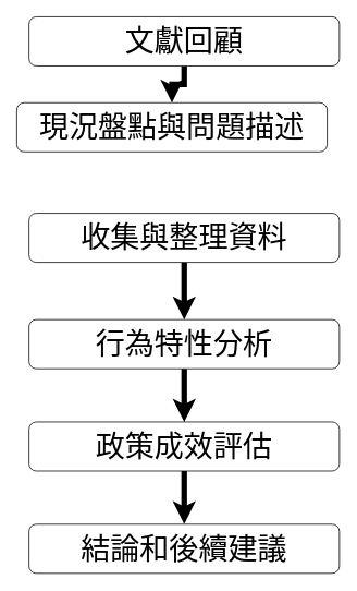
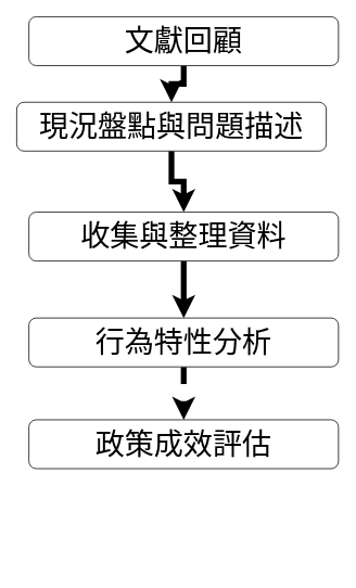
  <mxCell id="0" />
  <mxCell id="1" parent="0" />
+ <mxCell id="2" style="edgeStyle=orthogonalEdgeStyle;rounded=0;orthogonalLoop=1;jettySize=auto;html=1;entryX=0.5;entryY=0;entryDx=0;entryDy=0;strokeWidth=7;" edge="1" parent="1" source="3" target="5"><mxGeometry relative="1" as="geometry" /></mxCell>
  <mxCell id="3" value="&lt;font style=&quot;font-size: 36px;&quot;&gt;現況盤點與問題描述&lt;/font&gt;" style="rounded=1;whiteSpace=wrap;html=1;" vertex="1" parent="1"><mxGeometry x="20" y="125" width="380" height="60" as="geometry" /></mxCell>
  <mxCell id="4" style="edgeStyle=orthogonalEdgeStyle;rounded=0;orthogonalLoop=1;jettySize=auto;html=1;strokeWidth=7;" edge="1" parent="1" source="5" target="7"><mxGeometry relative="1" as="geometry" /></mxCell>
  <mxCell id="5" value="&lt;font style=&quot;font-size: 36px;&quot;&gt;收集與整理資料&lt;/font&gt;" style="rounded=1;whiteSpace=wrap;html=1;" vertex="1" parent="1"><mxGeometry x="35" y="260" width="380" height="60" as="geometry" /></mxCell>
- <mxCell id="6" style="edgeStyle=orthogonalEdgeStyle;rounded=0;orthogonalLoop=1;jettySize=auto;html=1;entryX=0.5;entryY=0;entryDx=0;entryDy=0;strokeWidth=7;" edge="1" parent="1" source="7" target="9"><mxGeometry relative="1" as="geometry" /></mxCell>
+ <mxCell id="6" style="edgeStyle=orthogonalEdgeStyle;rounded=0;orthogonalLoop=1;jettySize=auto;html=1;entryX=0.5;entryY=0;entryDx=0;entryDy=0;strokeWidth=7;dashed=1;" edge="1" parent="1" source="7" target="9"><mxGeometry relative="1" as="geometry" /></mxCell>
  <mxCell id="7" value="&lt;font style=&quot;font-size: 36px;&quot;&gt;行為特性分析&lt;/font&gt;" style="rounded=1;whiteSpace=wrap;html=1;" vertex="1" parent="1"><mxGeometry x="35" y="390" width="380" height="60" as="geometry" /></mxCell>
- <mxCell id="8" style="edgeStyle=orthogonalEdgeStyle;rounded=0;orthogonalLoop=1;jettySize=auto;html=1;strokeWidth=7;" edge="1" parent="1" source="9" target="10"><mxGeometry relative="1" as="geometry" /></mxCell>
  <mxCell id="9" value="&lt;font style=&quot;font-size: 36px;&quot;&gt;政策成效評估&lt;/font&gt;" style="rounded=1;whiteSpace=wrap;html=1;" vertex="1" parent="1"><mxGeometry x="35" y="515" width="380" height="60" as="geometry" /></mxCell>
- <mxCell id="10" value="&lt;font style=&quot;font-size: 36px;&quot;&gt;結論和後續建議&lt;/font&gt;" style="rounded=1;whiteSpace=wrap;html=1;" vertex="1" parent="1"><mxGeometry x="35" y="640" width="380" height="60" as="geometry" /></mxCell>
  <mxCell id="11" style="edgeStyle=orthogonalEdgeStyle;rounded=0;orthogonalLoop=1;jettySize=auto;html=1;entryX=0.5;entryY=0;entryDx=0;entryDy=0;strokeWidth=7;" edge="1" parent="1" source="12" target="3"><mxGeometry relative="1" as="geometry" /></mxCell>
  <mxCell id="12" value="&lt;font style=&quot;font-size: 36px;&quot;&gt;文獻回顧&lt;/font&gt;" style="rounded=1;whiteSpace=wrap;html=1;" vertex="1" parent="1"><mxGeometry x="35" y="20" width="380" height="60" as="geometry" /></mxCell>
